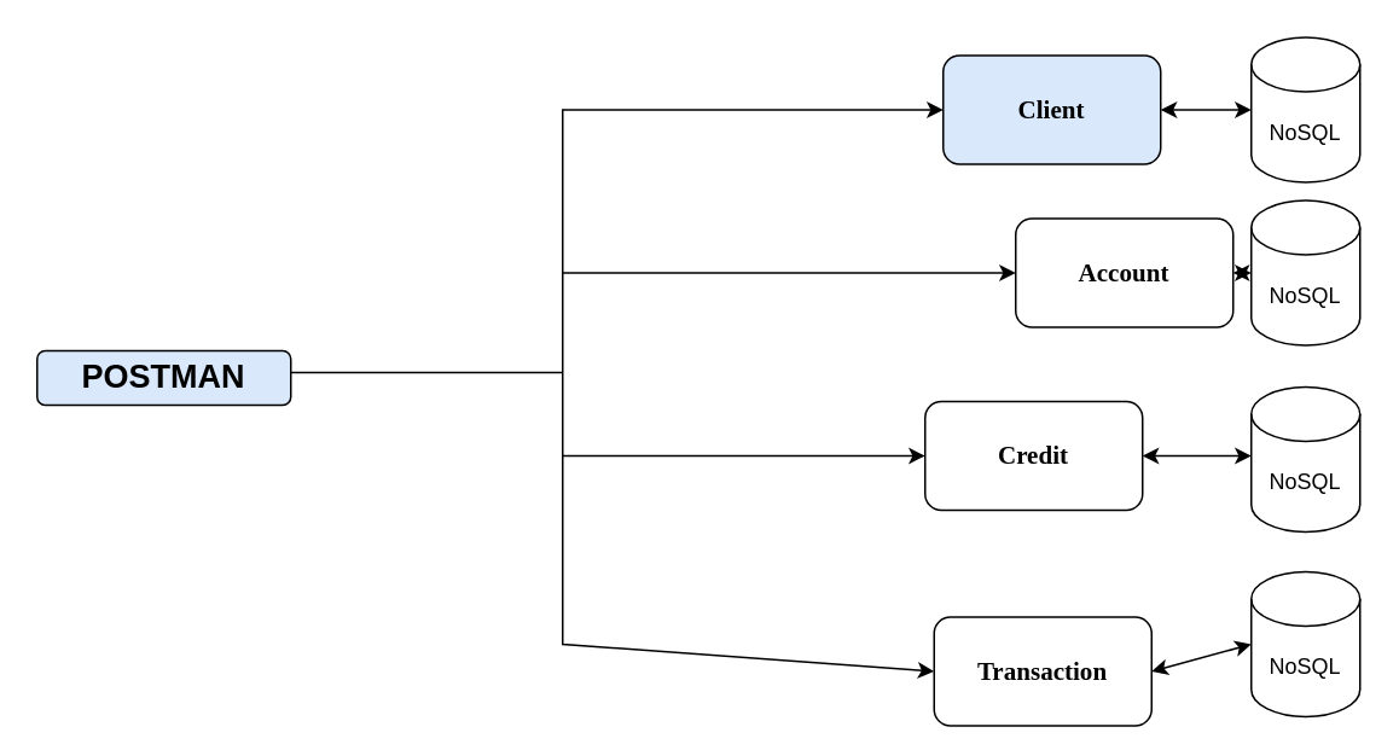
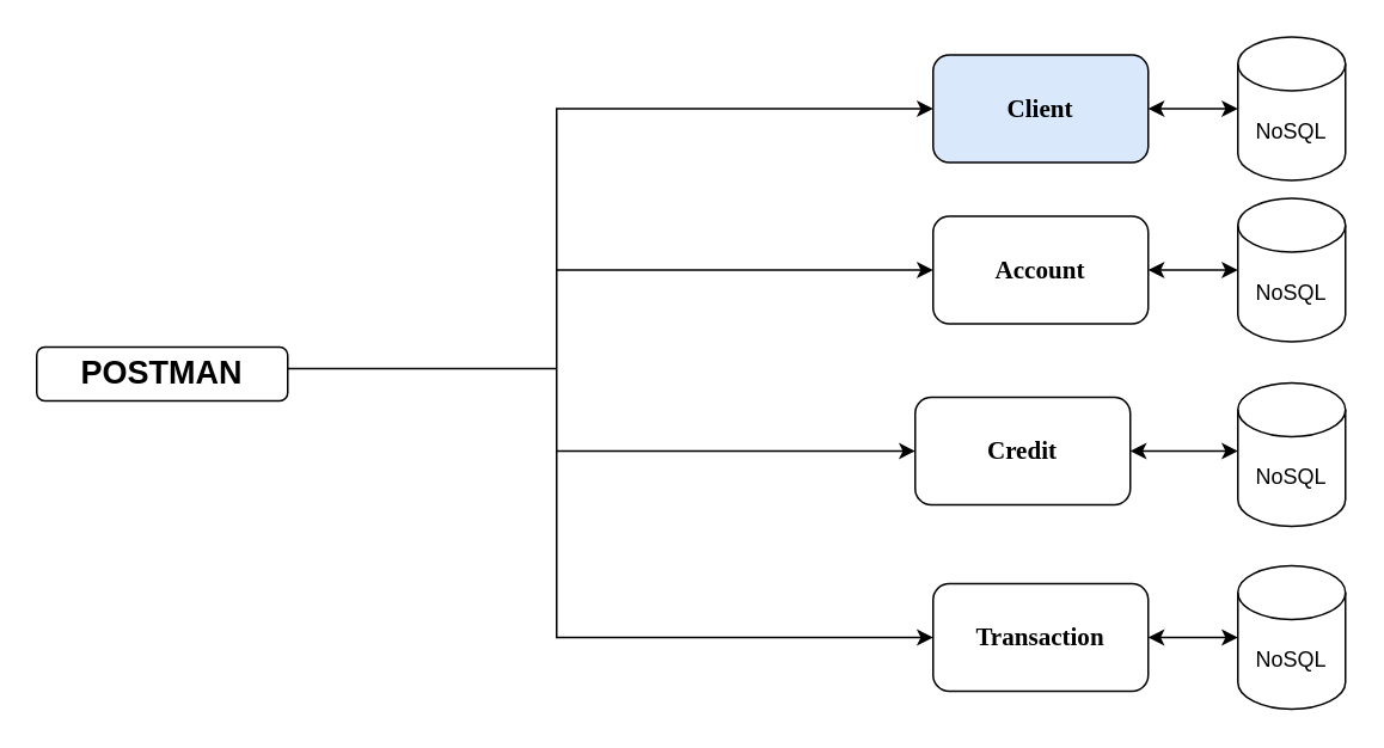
  <mxCell id="0" />
  <mxCell id="1" parent="0" />
- <mxCell id="2" value="&lt;h3&gt;&lt;font face=&quot;Garamond&quot;&gt;Account&lt;/font&gt;&lt;/h3&gt;" style="rounded=1;whiteSpace=wrap;html=1;" parent="1" vertex="1"><mxGeometry x="560" y="120" width="120" height="60" as="geometry" /></mxCell>
+ <mxCell id="2" value="&lt;h3&gt;&lt;font face=&quot;Garamond&quot;&gt;Account&lt;/font&gt;&lt;/h3&gt;" style="rounded=1;whiteSpace=wrap;html=1;" parent="1" vertex="1"><mxGeometry x="520" y="120" width="120" height="60" as="geometry" /></mxCell>
  <mxCell id="3" value="&lt;h3&gt;&lt;font face=&quot;Garamond&quot;&gt;Credit&lt;/font&gt;&lt;/h3&gt;" style="rounded=1;whiteSpace=wrap;html=1;" parent="1" vertex="1"><mxGeometry x="510" y="221" width="120" height="60" as="geometry" /></mxCell>
- <mxCell id="4" value="&lt;h3&gt;&lt;font face=&quot;Garamond&quot;&gt;Transaction&lt;/font&gt;&lt;/h3&gt;" style="rounded=1;whiteSpace=wrap;html=1;" parent="1" vertex="1"><mxGeometry x="515" y="340" width="120" height="60" as="geometry" /></mxCell>
+ <mxCell id="4" value="&lt;h3&gt;&lt;font face=&quot;Garamond&quot;&gt;Transaction&lt;/font&gt;&lt;/h3&gt;" style="rounded=1;whiteSpace=wrap;html=1;" parent="1" vertex="1"><mxGeometry x="520" y="325" width="120" height="60" as="geometry" /></mxCell>
  <mxCell id="5" value="NoSQL" style="shape=cylinder3;whiteSpace=wrap;html=1;boundedLbl=1;backgroundOutline=1;size=15;" parent="1" vertex="1"><mxGeometry x="690" y="110" width="60" height="80" as="geometry" /></mxCell>
  <mxCell id="6" value="" style="endArrow=classic;html=1;rounded=0;entryX=0;entryY=0.5;entryDx=0;entryDy=0;entryPerimeter=0;exitX=1;exitY=0.5;exitDx=0;exitDy=0;startArrow=classic;startFill=1;" parent="1" source="2" target="5" edge="1"><mxGeometry width="50" height="50" relative="1" as="geometry"><mxPoint x="400" y="300" as="sourcePoint" /><mxPoint x="450" y="250" as="targetPoint" /></mxGeometry></mxCell>
  <mxCell id="7" value="&lt;span&gt;NoSQL&lt;/span&gt;" style="shape=cylinder3;whiteSpace=wrap;html=1;boundedLbl=1;backgroundOutline=1;size=15;" parent="1" vertex="1"><mxGeometry x="690" y="213" width="60" height="80" as="geometry" /></mxCell>
  <mxCell id="8" value="&lt;span&gt;NoSQL&lt;/span&gt;" style="shape=cylinder3;whiteSpace=wrap;html=1;boundedLbl=1;backgroundOutline=1;size=15;" parent="1" vertex="1"><mxGeometry x="690" y="315" width="60" height="80" as="geometry" /></mxCell>
  <mxCell id="9" value="" style="endArrow=classic;html=1;rounded=0;entryX=0;entryY=0.5;entryDx=0;entryDy=0;entryPerimeter=0;exitX=1;exitY=0.5;exitDx=0;exitDy=0;startArrow=classic;startFill=1;" parent="1" source="3" edge="1"><mxGeometry width="50" height="50" relative="1" as="geometry"><mxPoint x="400" y="161" as="sourcePoint" /><mxPoint x="690" y="251" as="targetPoint" /></mxGeometry></mxCell>
  <mxCell id="10" value="" style="endArrow=classic;html=1;rounded=0;entryX=0;entryY=0.5;entryDx=0;entryDy=0;entryPerimeter=0;exitX=1;exitY=0.5;exitDx=0;exitDy=0;startArrow=classic;startFill=1;" parent="1" source="4" target="8" edge="1"><mxGeometry width="50" height="50" relative="1" as="geometry"><mxPoint x="650" y="280" as="sourcePoint" /><mxPoint x="700" y="280" as="targetPoint" /></mxGeometry></mxCell>
- <mxCell id="11" value="&lt;h2&gt;POSTMAN&lt;/h2&gt;" style="rounded=1;whiteSpace=wrap;html=1;fillColor=#dae8fc;" parent="1" vertex="1"><mxGeometry x="20" y="193" width="140" height="30" as="geometry" /></mxCell>
+ <mxCell id="11" value="&lt;h2&gt;POSTMAN&lt;/h2&gt;" style="rounded=1;whiteSpace=wrap;html=1;" parent="1" vertex="1"><mxGeometry x="20" y="193" width="140" height="30" as="geometry" /></mxCell>
  <mxCell id="12" value="" style="endArrow=none;startArrow=none;html=1;rounded=0;exitX=1;exitY=0.5;exitDx=0;exitDy=0;startFill=0;endFill=0;" parent="1" edge="1"><mxGeometry width="50" height="50" relative="1" as="geometry"><mxPoint x="160" y="205" as="sourcePoint" /><mxPoint x="310" y="205" as="targetPoint" /><Array as="points" /></mxGeometry></mxCell>
  <mxCell id="13" value="&lt;h3&gt;&lt;font face=&quot;Garamond&quot;&gt;Client&lt;/font&gt;&lt;/h3&gt;" style="rounded=1;whiteSpace=wrap;html=1;fillColor=#dae8fc;" parent="1" vertex="1"><mxGeometry x="520" y="30" width="120" height="60" as="geometry" /></mxCell>
  <mxCell id="14" value="&lt;span&gt;NoSQL&lt;/span&gt;" style="shape=cylinder3;whiteSpace=wrap;html=1;boundedLbl=1;backgroundOutline=1;size=15;" parent="1" vertex="1"><mxGeometry x="690" y="20" width="60" height="80" as="geometry" /></mxCell>
  <mxCell id="15" value="" style="endArrow=classic;html=1;rounded=0;entryX=0;entryY=0.5;entryDx=0;entryDy=0;entryPerimeter=0;exitX=1;exitY=0.5;exitDx=0;exitDy=0;startArrow=classic;startFill=1;" parent="1" source="13" target="14" edge="1"><mxGeometry width="50" height="50" relative="1" as="geometry"><mxPoint x="650" y="-20" as="sourcePoint" /><mxPoint x="700" y="-20" as="targetPoint" /></mxGeometry></mxCell>
  <mxCell id="16" value="" style="endArrow=classic;html=1;rounded=0;entryX=0;entryY=0.5;entryDx=0;entryDy=0;" edge="1" parent="1" target="13"><mxGeometry width="50" height="50" relative="1" as="geometry"><mxPoint x="310" y="260" as="sourcePoint" /><mxPoint x="450" y="380" as="targetPoint" /><Array as="points"><mxPoint x="310" y="60" /></Array></mxGeometry></mxCell>
  <mxCell id="17" value="" style="endArrow=classic;html=1;rounded=0;entryX=0;entryY=0.5;entryDx=0;entryDy=0;" edge="1" parent="1" target="2"><mxGeometry width="50" height="50" relative="1" as="geometry"><mxPoint x="310" y="150" as="sourcePoint" /><mxPoint x="590" y="230" as="targetPoint" /></mxGeometry></mxCell>
  <mxCell id="18" value="" style="endArrow=classic;html=1;rounded=0;entryX=0;entryY=0.5;entryDx=0;entryDy=0;" edge="1" parent="1" target="3"><mxGeometry width="50" height="50" relative="1" as="geometry"><mxPoint x="310" y="251" as="sourcePoint" /><mxPoint x="590" y="230" as="targetPoint" /></mxGeometry></mxCell>
  <mxCell id="19" value="" style="endArrow=classic;html=1;rounded=0;entryX=0;entryY=0.5;entryDx=0;entryDy=0;" edge="1" parent="1" target="4"><mxGeometry width="50" height="50" relative="1" as="geometry"><mxPoint x="310" y="260" as="sourcePoint" /><mxPoint x="590" y="230" as="targetPoint" /><Array as="points"><mxPoint x="310" y="355" /></Array></mxGeometry></mxCell>
